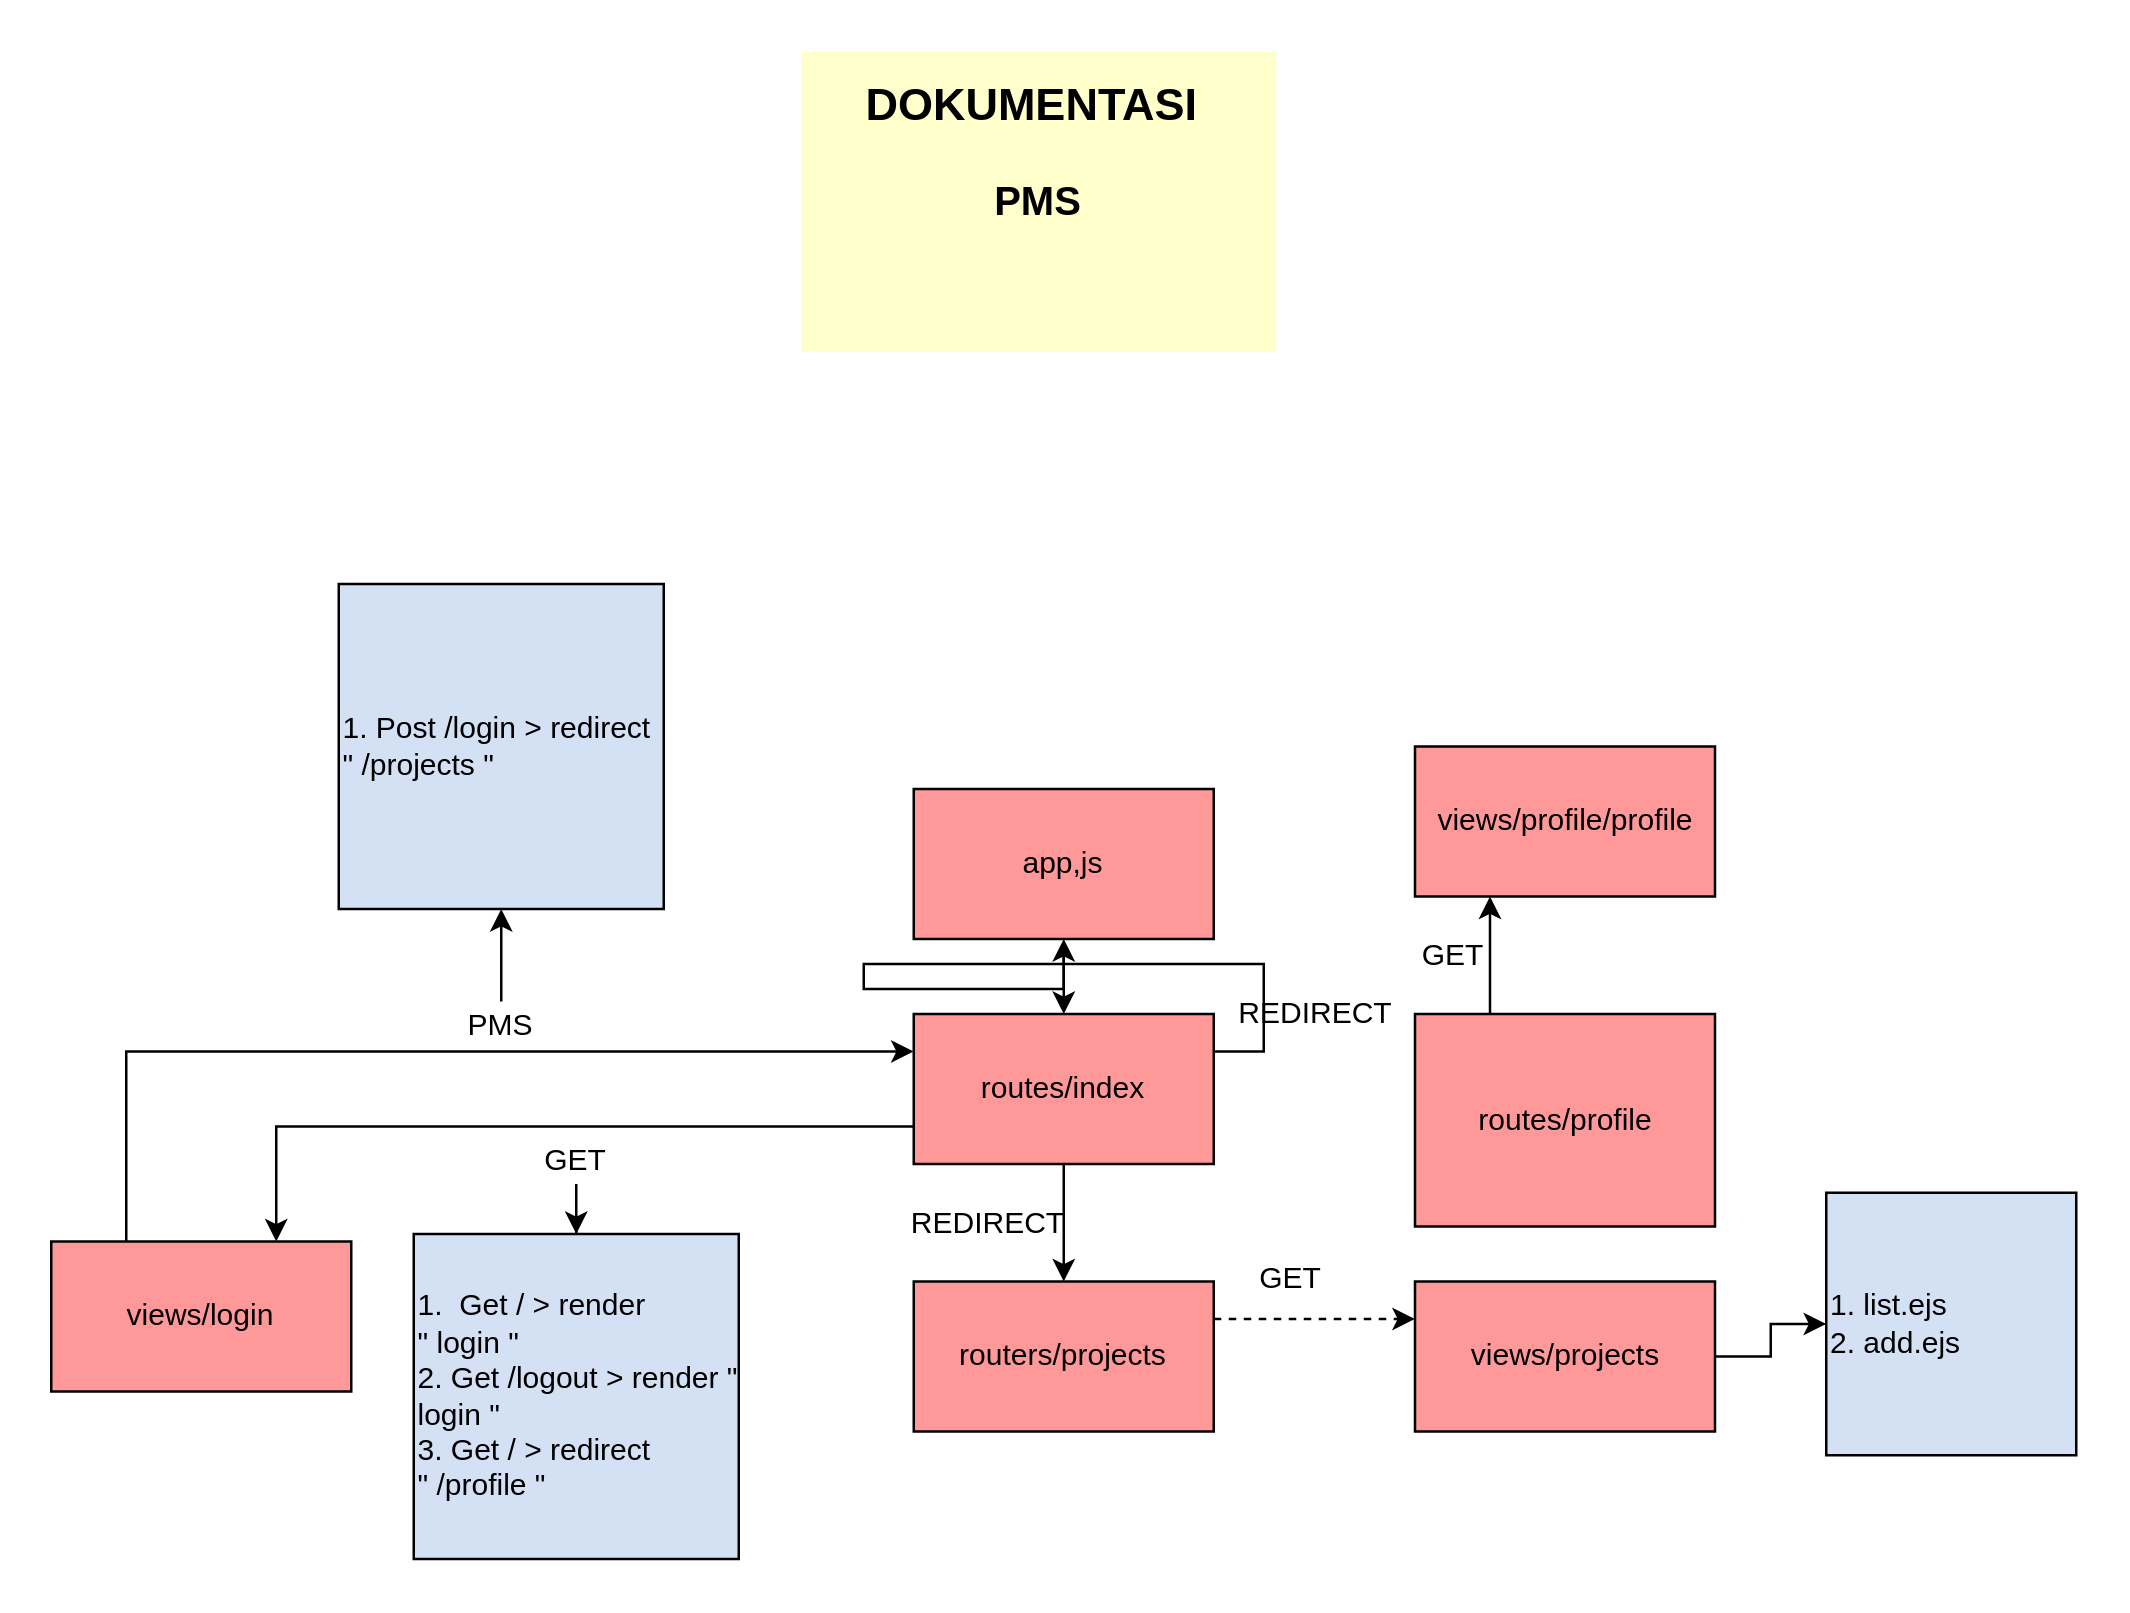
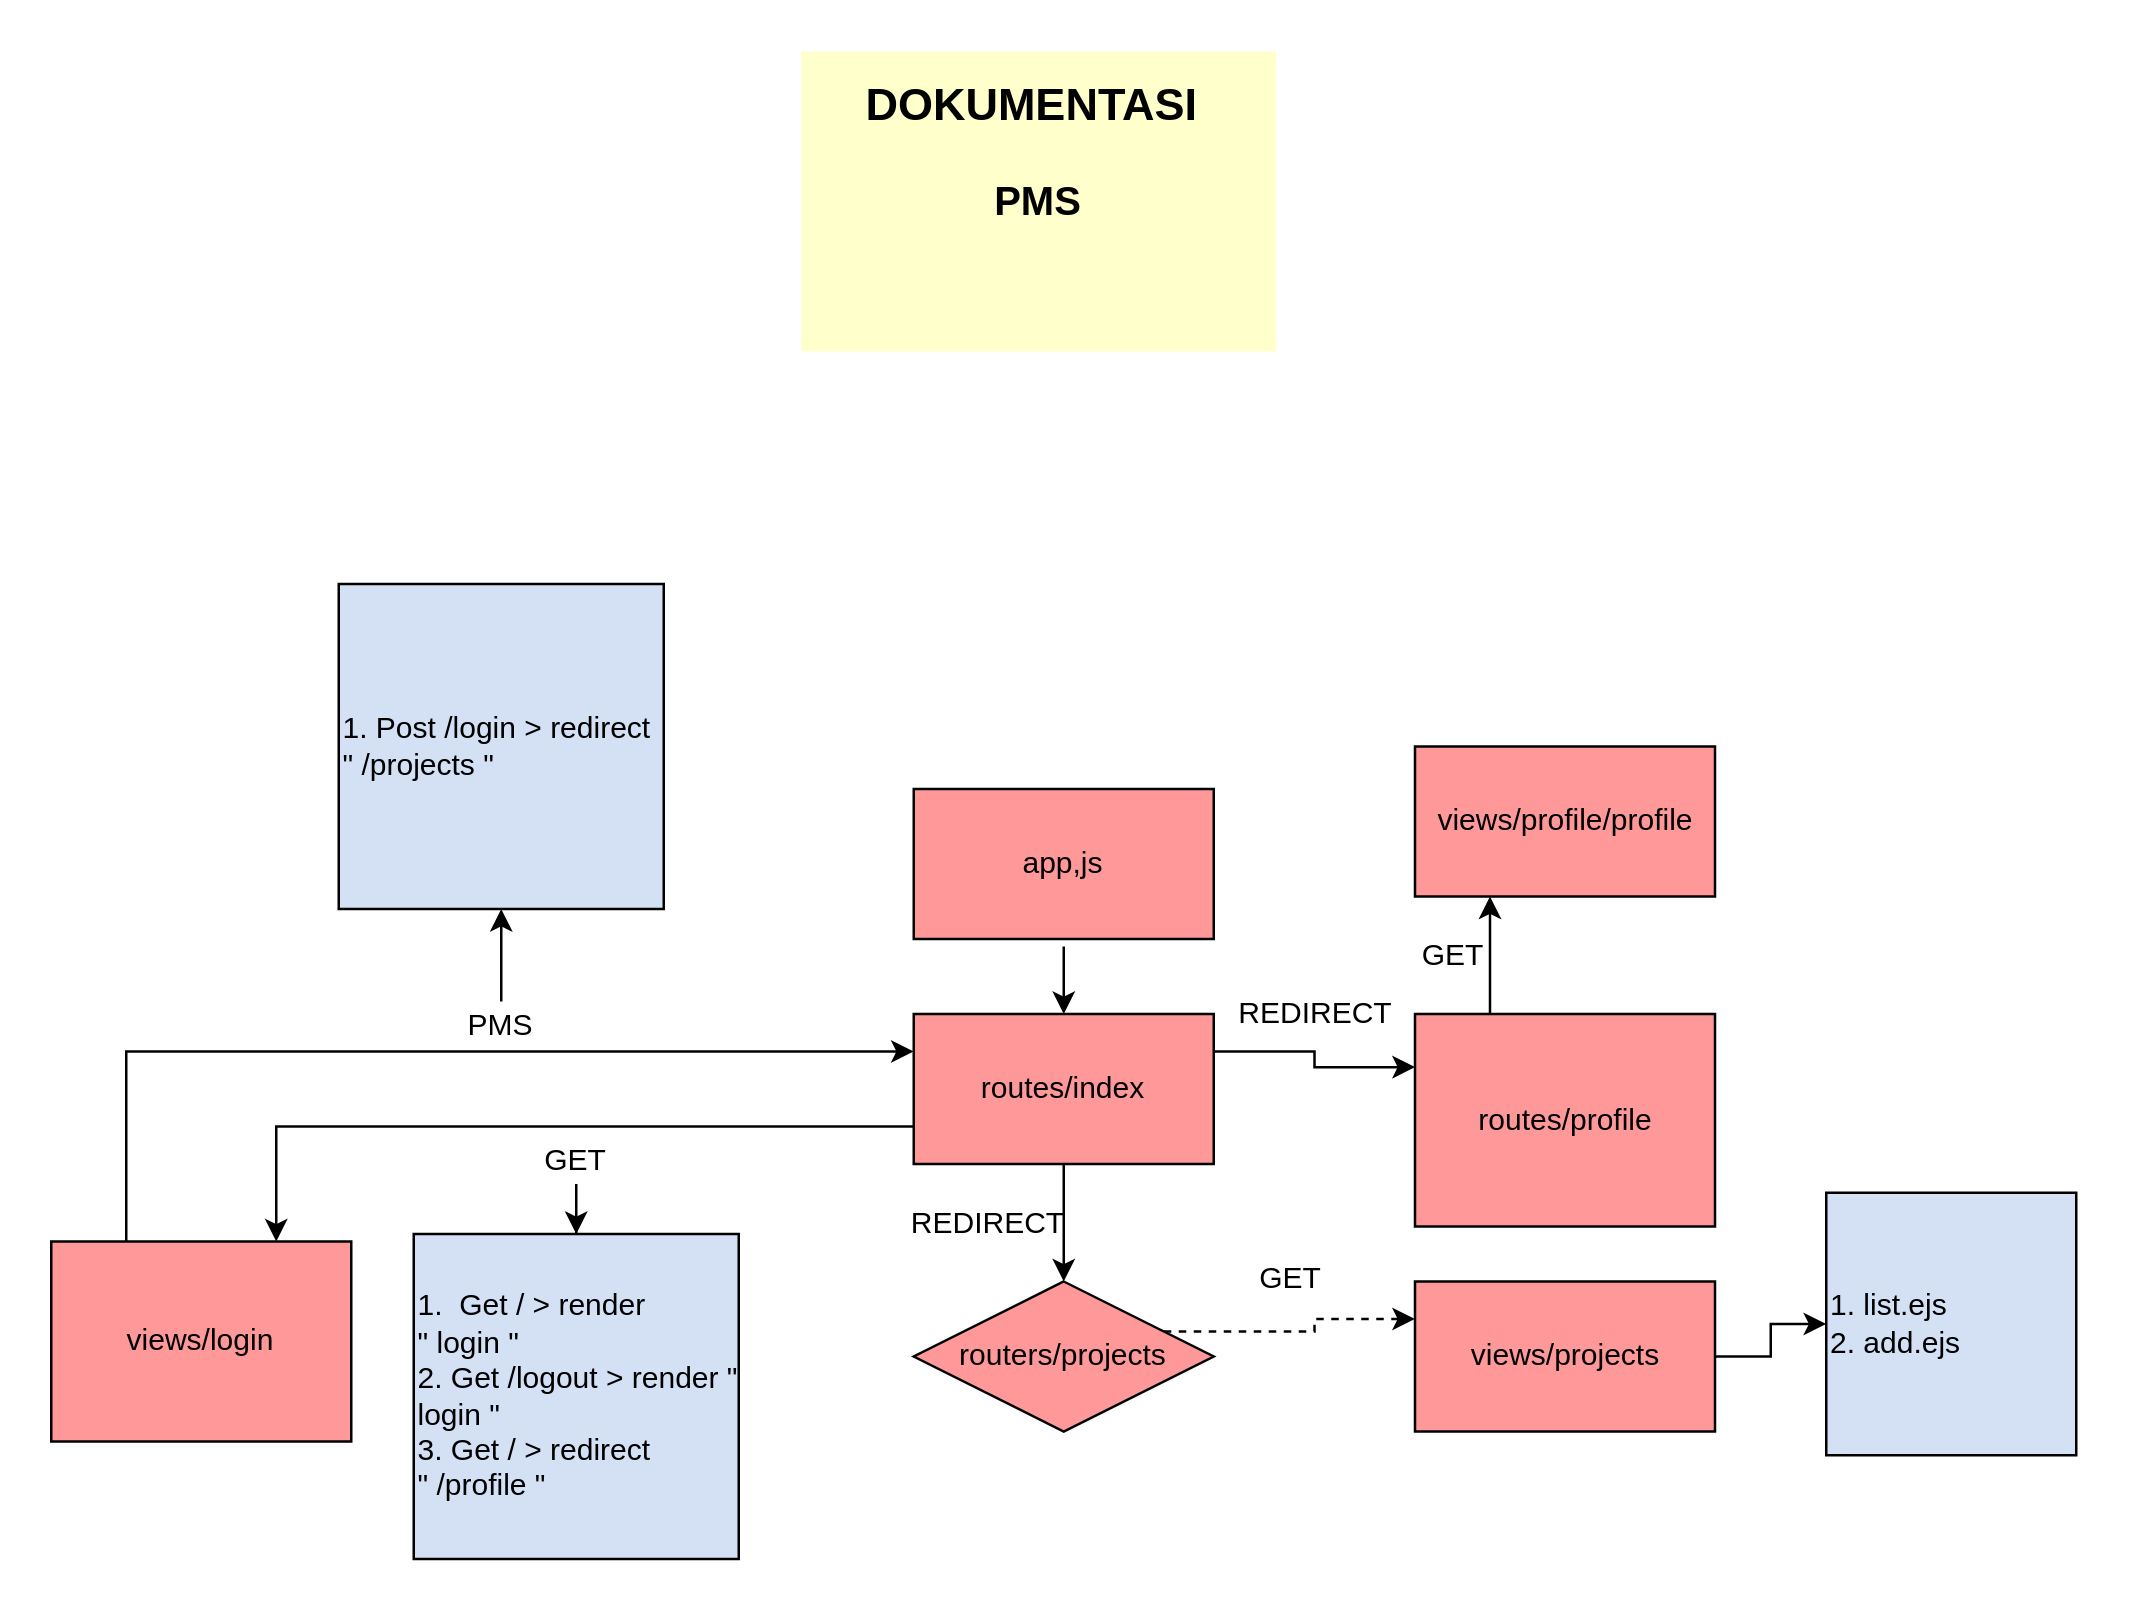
  <mxCell id="0" />
  <mxCell id="1" parent="0" />
  <mxCell id="2" style="edgeStyle=orthogonalEdgeStyle;rounded=0;orthogonalLoop=1;jettySize=auto;html=1;exitX=0.5;exitY=1;exitDx=0;exitDy=0;entryX=0.5;entryY=0;entryDx=0;entryDy=0;" parent="1" target="6" edge="1"><mxGeometry relative="1" as="geometry"><mxPoint x="425" y="378" as="sourcePoint" /></mxGeometry></mxCell>
  <mxCell id="3" value="" style="edgeStyle=orthogonalEdgeStyle;rounded=0;orthogonalLoop=1;jettySize=auto;html=1;" parent="1" source="6" target="12" edge="1"><mxGeometry relative="1" as="geometry" /></mxCell>
  <mxCell id="4" style="edgeStyle=orthogonalEdgeStyle;rounded=0;orthogonalLoop=1;jettySize=auto;html=1;exitX=0;exitY=0.75;exitDx=0;exitDy=0;entryX=0.75;entryY=0;entryDx=0;entryDy=0;" edge="1" parent="1" source="6" target="8"><mxGeometry relative="1" as="geometry" /></mxCell>
- <mxCell id="5" style="edgeStyle=orthogonalEdgeStyle;rounded=0;orthogonalLoop=1;jettySize=auto;html=1;exitX=1;exitY=0.25;exitDx=0;exitDy=0;" edge="1" parent="1" source="6" target="13"><mxGeometry relative="1" as="geometry" /></mxCell>
+ <mxCell id="5" style="edgeStyle=orthogonalEdgeStyle;rounded=0;orthogonalLoop=1;jettySize=auto;html=1;exitX=1;exitY=0.25;exitDx=0;exitDy=0;entryX=0;entryY=0.25;entryDx=0;entryDy=0;" edge="1" parent="1" source="6" target="21"><mxGeometry relative="1" as="geometry" /></mxCell>
  <mxCell id="6" value="routes/index" style="rounded=0;whiteSpace=wrap;html=1;fillColor=#FF9999;" parent="1" vertex="1"><mxGeometry x="365" y="405" width="120" height="60" as="geometry" /></mxCell>
  <mxCell id="7" style="edgeStyle=orthogonalEdgeStyle;rounded=0;orthogonalLoop=1;jettySize=auto;html=1;exitX=0.25;exitY=0;exitDx=0;exitDy=0;entryX=0;entryY=0.25;entryDx=0;entryDy=0;" edge="1" parent="1" source="8" target="6"><mxGeometry relative="1" as="geometry" /></mxCell>
- <mxCell id="8" value="views/login" style="rounded=0;whiteSpace=wrap;html=1;fillColor=#FF9999;" parent="1" vertex="1"><mxGeometry x="20" y="496" width="120" height="60" as="geometry" /></mxCell>
+ <mxCell id="8" value="views/login" style="rounded=0;whiteSpace=wrap;html=1;fillColor=#FF9999;" parent="1" vertex="1"><mxGeometry x="20" y="496" width="120" height="80" as="geometry" /></mxCell>
  <mxCell id="9" value="" style="edgeStyle=orthogonalEdgeStyle;rounded=0;orthogonalLoop=1;jettySize=auto;html=1;" edge="1" parent="1" source="10" target="28"><mxGeometry relative="1" as="geometry" /></mxCell>
  <mxCell id="10" value="views/projects" style="rounded=0;whiteSpace=wrap;html=1;fillColor=#FF9999;" parent="1" vertex="1"><mxGeometry x="565.5" y="512" width="120" height="60" as="geometry" /></mxCell>
  <mxCell id="11" style="edgeStyle=orthogonalEdgeStyle;rounded=0;orthogonalLoop=1;jettySize=auto;html=1;exitX=1;exitY=0.25;exitDx=0;exitDy=0;entryX=0;entryY=0.25;entryDx=0;entryDy=0;dashed=1;" parent="1" source="12" target="10" edge="1"><mxGeometry relative="1" as="geometry" /></mxCell>
- <mxCell id="12" value="routers/projects" style="rounded=0;whiteSpace=wrap;html=1;fillColor=#FF9999;" parent="1" vertex="1"><mxGeometry x="365" y="512" width="120" height="60" as="geometry" /></mxCell>
+ <mxCell id="12" value="routers/projects" style="rhombus;whiteSpace=wrap;html=1;fillColor=#FF9999;" parent="1" vertex="1"><mxGeometry x="365" y="512" width="120" height="60" as="geometry" /></mxCell>
  <mxCell id="13" value="app,js" style="rounded=0;whiteSpace=wrap;html=1;fillColor=#FF9999;" parent="1" vertex="1"><mxGeometry x="365" y="315" width="120" height="60" as="geometry" /></mxCell>
  <mxCell id="14" value="" style="edgeStyle=orthogonalEdgeStyle;rounded=0;orthogonalLoop=1;jettySize=auto;html=1;" edge="1" parent="1" source="15" target="25"><mxGeometry relative="1" as="geometry" /></mxCell>
  <mxCell id="15" value="GET" style="text;html=1;strokeColor=none;fillColor=none;align=center;verticalAlign=middle;whiteSpace=wrap;rounded=0;" vertex="1" parent="1"><mxGeometry x="210" y="454" width="40" height="20" as="geometry" /></mxCell>
  <mxCell id="16" value="" style="edgeStyle=orthogonalEdgeStyle;rounded=0;orthogonalLoop=1;jettySize=auto;html=1;" edge="1" parent="1" source="17" target="26"><mxGeometry relative="1" as="geometry" /></mxCell>
  <mxCell id="17" value="PMS" style="text;html=1;strokeColor=none;fillColor=none;align=center;verticalAlign=middle;whiteSpace=wrap;rounded=0;" vertex="1" parent="1"><mxGeometry x="180" y="400" width="40" height="20" as="geometry" /></mxCell>
  <mxCell id="18" value="views/profile/profile" style="rounded=0;whiteSpace=wrap;html=1;fillColor=#FF9999;" vertex="1" parent="1"><mxGeometry x="565.5" y="298" width="120" height="60" as="geometry" /></mxCell>
  <mxCell id="19" value="GET" style="text;html=1;strokeColor=none;fillColor=none;align=center;verticalAlign=middle;whiteSpace=wrap;rounded=0;" vertex="1" parent="1"><mxGeometry x="496" y="501" width="40" height="20" as="geometry" /></mxCell>
  <mxCell id="20" style="edgeStyle=orthogonalEdgeStyle;rounded=0;orthogonalLoop=1;jettySize=auto;html=1;exitX=0.25;exitY=0;exitDx=0;exitDy=0;entryX=0.25;entryY=1;entryDx=0;entryDy=0;" edge="1" parent="1" source="21" target="18"><mxGeometry relative="1" as="geometry" /></mxCell>
  <mxCell id="21" value="routes/profile" style="rounded=0;whiteSpace=wrap;html=1;fillColor=#FF9999;" vertex="1" parent="1"><mxGeometry x="565.5" y="405" width="120" height="85" as="geometry" /></mxCell>
  <mxCell id="22" value="GET" style="text;html=1;strokeColor=none;fillColor=none;align=center;verticalAlign=middle;whiteSpace=wrap;rounded=0;" vertex="1" parent="1"><mxGeometry x="560.5" y="371.5" width="40" height="20" as="geometry" /></mxCell>
  <mxCell id="23" value="REDIRECT" style="text;html=1;strokeColor=none;fillColor=none;align=center;verticalAlign=middle;whiteSpace=wrap;rounded=0;" vertex="1" parent="1"><mxGeometry x="505.5" y="395" width="40" height="20" as="geometry" /></mxCell>
  <mxCell id="24" value="&lt;h1&gt;&lt;font style=&quot;font-size: 18px&quot;&gt;DOKUMENTASI&amp;nbsp;&lt;/font&gt;&lt;/h1&gt;&lt;div&gt;&lt;b&gt;&lt;font size=&quot;3&quot;&gt;PMS&lt;/font&gt;&lt;/b&gt;&lt;/div&gt;" style="text;html=1;strokeColor=none;fillColor=#FFFFCC;spacing=5;spacingTop=-20;whiteSpace=wrap;overflow=hidden;rounded=0;align=center;" vertex="1" parent="1"><mxGeometry x="320" y="20" width="190" height="120" as="geometry" /></mxCell>
  <mxCell id="25" value="1.&amp;nbsp; Get / &amp;gt; render &lt;br&gt;&quot; login &quot;&lt;br&gt;2. Get /logout &amp;gt; render &quot; login &quot;&lt;br&gt;3. Get / &amp;gt; redirect &lt;br&gt;&quot; /profile &quot;" style="whiteSpace=wrap;html=1;aspect=fixed;fillColor=#D4E1F5;align=left;" vertex="1" parent="1"><mxGeometry x="165" y="493" width="130" height="130" as="geometry" /></mxCell>
  <mxCell id="26" value="1. Post /login &amp;gt; redirect &quot; /projects &quot;" style="whiteSpace=wrap;html=1;aspect=fixed;fillColor=#D4E1F5;align=left;" vertex="1" parent="1"><mxGeometry x="135" y="233" width="130" height="130" as="geometry" /></mxCell>
  <mxCell id="27" value="REDIRECT" style="text;html=1;strokeColor=none;fillColor=none;align=center;verticalAlign=middle;whiteSpace=wrap;rounded=0;" vertex="1" parent="1"><mxGeometry x="375" y="478.5" width="40" height="20" as="geometry" /></mxCell>
  <mxCell id="28" value="1. list.ejs&lt;br&gt;2. add.ejs" style="whiteSpace=wrap;html=1;aspect=fixed;fillColor=#D4E1F5;align=left;" vertex="1" parent="1"><mxGeometry x="730" y="476.5" width="100" height="105" as="geometry" /></mxCell>
